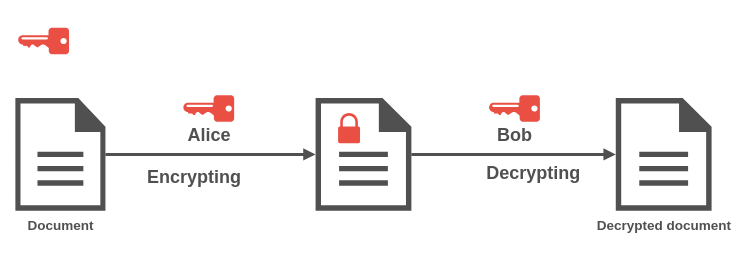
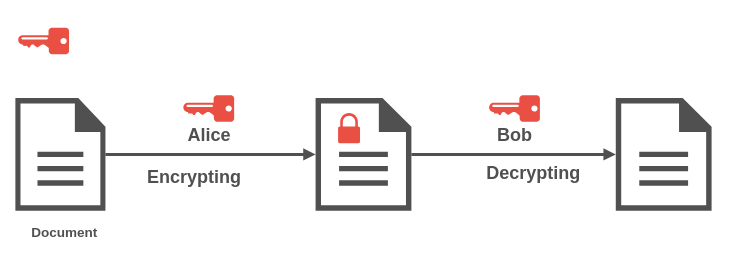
  <mxCell id="0" />
  <mxCell id="1" parent="0" />
  <mxCell id="2" value="" style="pointerEvents=1;shadow=0;dashed=0;html=1;strokeColor=none;labelPosition=center;verticalLabelPosition=bottom;verticalAlign=top;outlineConnect=0;align=center;shape=mxgraph.office.concepts.document;fillColor=#505050;" parent="1" vertex="1"><mxGeometry x="420" y="130" width="127.66" height="150" as="geometry" /></mxCell>
  <mxCell id="3" value="" style="pointerEvents=1;shadow=0;dashed=0;html=1;strokeColor=none;labelPosition=center;verticalLabelPosition=bottom;verticalAlign=top;outlineConnect=0;align=center;shape=mxgraph.office.security.lock_protected;fillColor=#EA4F44;" parent="1" vertex="1"><mxGeometry x="450" y="150" width="29.23" height="40" as="geometry" /></mxCell>
  <mxCell id="4" style="edgeStyle=orthogonalEdgeStyle;rounded=0;orthogonalLoop=1;jettySize=auto;html=1;strokeColor=#505050;strokeWidth=4;endArrow=block;endFill=1;" parent="1" source="2" target="5" edge="1"><mxGeometry relative="1" as="geometry" /></mxCell>
  <mxCell id="5" value="" style="pointerEvents=1;shadow=0;dashed=0;html=1;strokeColor=none;fillColor=#505050;labelPosition=center;verticalLabelPosition=bottom;verticalAlign=top;outlineConnect=0;align=center;shape=mxgraph.office.concepts.document;" parent="1" vertex="1"><mxGeometry x="820" y="130" width="127.66" height="150" as="geometry" /></mxCell>
  <mxCell id="6" style="edgeStyle=orthogonalEdgeStyle;rounded=0;orthogonalLoop=1;jettySize=auto;html=1;strokeWidth=4;strokeColor=#505050;endArrow=block;endFill=1;" parent="1" source="7" target="2" edge="1"><mxGeometry relative="1" as="geometry" /></mxCell>
  <mxCell id="7" value="" style="pointerEvents=1;shadow=0;dashed=0;html=1;strokeColor=none;fillColor=#505050;labelPosition=center;verticalLabelPosition=bottom;verticalAlign=top;outlineConnect=0;align=center;shape=mxgraph.office.concepts.document;" parent="1" vertex="1"><mxGeometry x="20" y="130" width="120" height="150" as="geometry" /></mxCell>
  <mxCell id="8" value="" style="aspect=fixed;pointerEvents=1;shadow=0;dashed=0;html=1;strokeColor=none;labelPosition=center;verticalLabelPosition=bottom;verticalAlign=top;align=center;shape=mxgraph.mscae.enterprise.key_permissions;rotation=90;fillColor=#EA4F44;" parent="1" vertex="1"><mxGeometry x="260" y="110" width="35.23" height="67.75" as="geometry" /></mxCell>
  <mxCell id="9" value="&lt;div&gt;&lt;font size=&quot;1&quot; color=&quot;#505050&quot;&gt;&lt;b style=&quot;font-size: 24px&quot;&gt;Alice&lt;/b&gt;&lt;/font&gt;&lt;/div&gt;" style="text;html=1;align=center;verticalAlign=middle;resizable=0;points=[];autosize=1;strokeWidth=1;" parent="1" vertex="1"><mxGeometry x="237.62" y="160" width="80" height="40" as="geometry" /></mxCell>
  <mxCell id="10" value="&lt;b&gt;&lt;font style=&quot;font-size: 24px&quot; color=&quot;#505050&quot;&gt;Encrypting&lt;/font&gt;&lt;/b&gt;" style="text;html=1;align=center;verticalAlign=middle;resizable=0;points=[];autosize=1;" parent="1" vertex="1"><mxGeometry x="182.62" y="215" width="150" height="40" as="geometry" /></mxCell>
  <mxCell id="11" value="" style="aspect=fixed;pointerEvents=1;shadow=0;dashed=0;html=1;strokeColor=none;labelPosition=center;verticalLabelPosition=bottom;verticalAlign=top;align=center;shape=mxgraph.mscae.enterprise.key_permissions;rotation=90;fillColor=#EA4F44;" parent="1" vertex="1"><mxGeometry x="667.38" y="110" width="35.23" height="67.75" as="geometry" /></mxCell>
  <mxCell id="12" value="&lt;font color=&quot;#505050&quot; size=&quot;1&quot;&gt;&lt;b style=&quot;font-size: 24px&quot;&gt;Bob&lt;/b&gt;&lt;/font&gt;" style="text;html=1;align=center;verticalAlign=middle;resizable=0;points=[];autosize=1;strokeWidth=1;" parent="1" vertex="1"><mxGeometry x="655" y="170" width="60" height="20" as="geometry" /></mxCell>
  <mxCell id="13" value="&lt;b&gt;&lt;font style=&quot;font-size: 24px&quot; color=&quot;#505050&quot;&gt;Decrypting&lt;/font&gt;&lt;/b&gt;" style="text;html=1;align=center;verticalAlign=middle;resizable=0;points=[];autosize=1;" parent="1" vertex="1"><mxGeometry x="635" y="210" width="150" height="40" as="geometry" /></mxCell>
  <mxCell id="14" value="" style="aspect=fixed;pointerEvents=1;shadow=0;dashed=0;html=1;strokeColor=none;labelPosition=center;verticalLabelPosition=bottom;verticalAlign=top;align=center;shape=mxgraph.mscae.enterprise.key_permissions;rotation=90;fillColor=#EA4F44;" parent="1" vertex="1"><mxGeometry x="40" y="20" width="35.23" height="67.75" as="geometry" /></mxCell>
- <mxCell id="15" value="&lt;div&gt;&lt;b&gt;&lt;font color=&quot;#505050&quot;&gt;&lt;font style=&quot;font-size: 18px&quot;&gt;Document&lt;/font&gt;&lt;/font&gt;&lt;/b&gt;&lt;/div&gt;" style="text;html=1;align=center;verticalAlign=middle;resizable=0;points=[];autosize=1;" parent="1" vertex="1"><mxGeometry x="25" y="280" width="110" height="40" as="geometry" /></mxCell>
- <mxCell id="16" value="&lt;b&gt;&lt;font color=&quot;#505050&quot;&gt;&lt;font style=&quot;font-size: 18px&quot;&gt;Decrypted document&lt;/font&gt;&lt;br&gt;&lt;/font&gt;&lt;/b&gt;" style="text;html=1;align=center;verticalAlign=middle;resizable=0;points=[];autosize=1;" parent="1" vertex="1"><mxGeometry x="783.83" y="280" width="200" height="40" as="geometry" /></mxCell>
+ <mxCell id="15" value="&lt;div&gt;&lt;b&gt;&lt;font color=&quot;#505050&quot;&gt;&lt;font style=&quot;font-size: 18px&quot;&gt;Document&lt;/font&gt;&lt;/font&gt;&lt;/b&gt;&lt;/div&gt;" style="text;html=1;align=center;verticalAlign=middle;resizable=0;points=[];autosize=1;" parent="1" vertex="1"><mxGeometry x="30" y="290" width="110" height="40" as="geometry" /></mxCell>
